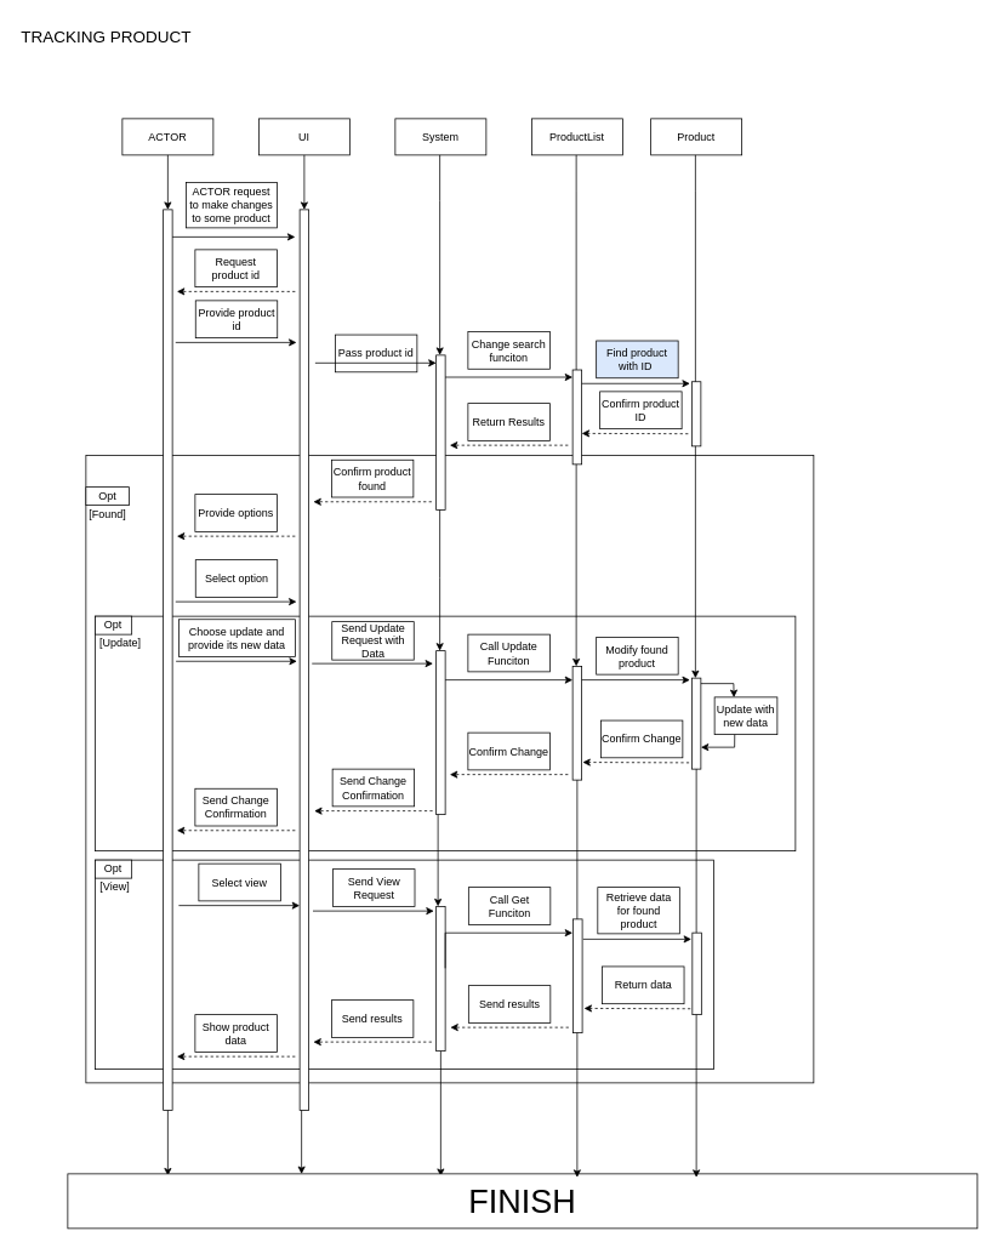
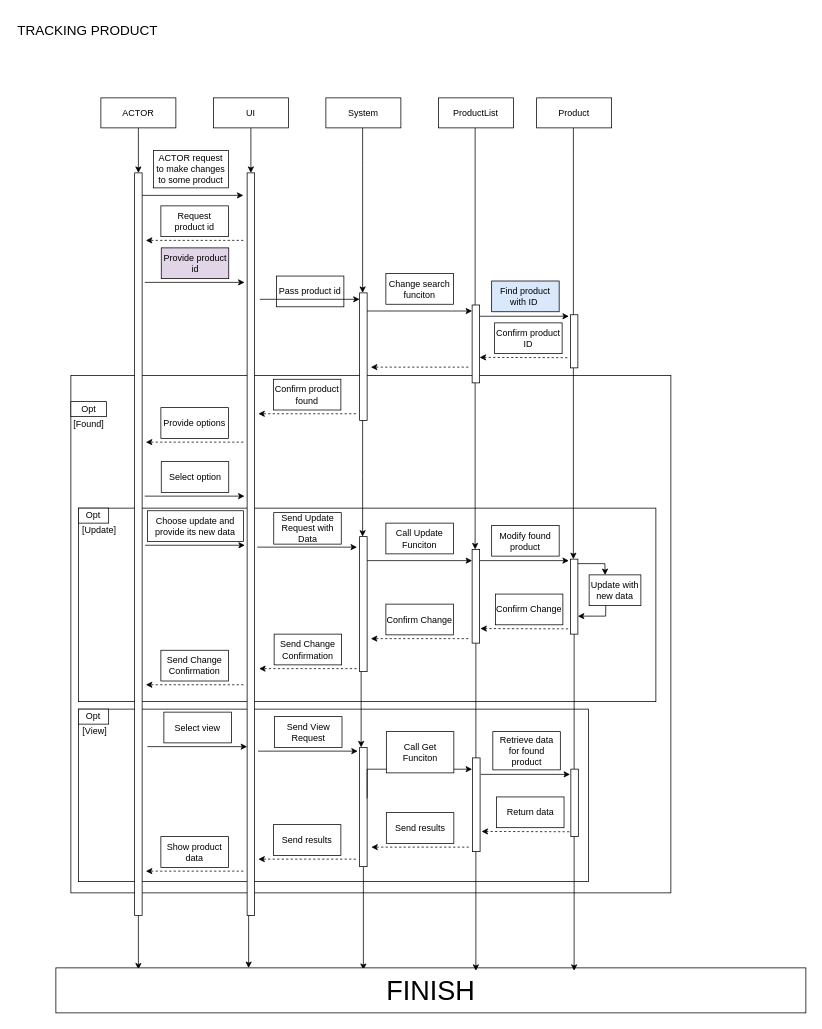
  <mxCell id="0" />
  <mxCell id="1" parent="0" />
  <mxCell id="2" value="" style="rounded=0;whiteSpace=wrap;html=1;strokeColor=#000000;fillColor=#ffffff;" parent="1" vertex="1"><mxGeometry x="94" y="500" width="800" height="690" as="geometry" /></mxCell>
  <mxCell id="3" value="" style="rounded=0;whiteSpace=wrap;html=1;strokeColor=#000000;fillColor=#ffffff;" parent="1" vertex="1"><mxGeometry x="104" y="945" width="680" height="230" as="geometry" /></mxCell>
  <mxCell id="4" value="" style="rounded=0;whiteSpace=wrap;html=1;strokeColor=#000000;fillColor=#ffffff;" parent="1" vertex="1"><mxGeometry x="104" y="677" width="770" height="258" as="geometry" /></mxCell>
  <mxCell id="5" value="Opt" style="rounded=0;whiteSpace=wrap;html=1;strokeColor=#000000;fillColor=#ffffff;" parent="1" vertex="1"><mxGeometry x="94" y="535" width="47.596" height="20" as="geometry" /></mxCell>
  <mxCell id="6" value="[Found]" style="text;html=1;strokeColor=none;fillColor=none;align=center;verticalAlign=middle;whiteSpace=wrap;rounded=0;" parent="1" vertex="1"><mxGeometry x="98.76" y="555" width="38.077" height="20" as="geometry" /></mxCell>
  <mxCell id="7" value="" style="endArrow=classic;html=1;dashed=1;" parent="1" edge="1"><mxGeometry width="50" height="50" relative="1" as="geometry"><mxPoint x="474" y="551.17" as="sourcePoint" /><mxPoint x="344" y="551.17" as="targetPoint" /></mxGeometry></mxCell>
  <mxCell id="8" value="Confirm product found" style="rounded=0;whiteSpace=wrap;html=1;strokeColor=#000000;" parent="1" vertex="1"><mxGeometry x="364" y="505.17" width="90" height="41" as="geometry" /></mxCell>
  <mxCell id="9" value="" style="endArrow=classic;html=1;dashed=1;" parent="1" edge="1"><mxGeometry width="50" height="50" relative="1" as="geometry"><mxPoint x="324" y="589" as="sourcePoint" /><mxPoint x="194" y="589" as="targetPoint" /></mxGeometry></mxCell>
  <mxCell id="10" value="Provide options" style="rounded=0;whiteSpace=wrap;html=1;strokeColor=#000000;" parent="1" vertex="1"><mxGeometry x="214" y="543" width="90" height="41" as="geometry" /></mxCell>
  <mxCell id="11" value="Select option" style="rounded=0;whiteSpace=wrap;html=1;strokeColor=#000000;" parent="1" vertex="1"><mxGeometry x="214.5" y="615" width="90" height="41" as="geometry" /></mxCell>
  <mxCell id="12" value="" style="endArrow=classic;html=1;" parent="1" edge="1"><mxGeometry width="50" height="50" relative="1" as="geometry"><mxPoint x="192.5" y="661" as="sourcePoint" /><mxPoint x="325.5" y="661" as="targetPoint" /></mxGeometry></mxCell>
  <mxCell id="13" style="edgeStyle=orthogonalEdgeStyle;rounded=0;orthogonalLoop=1;jettySize=auto;html=1;exitX=0.5;exitY=1;exitDx=0;exitDy=0;entryX=0.11;entryY=0.035;entryDx=0;entryDy=0;entryPerimeter=0;" parent="1" source="24" target="34" edge="1"><mxGeometry relative="1" as="geometry"><mxPoint x="184" y="840" as="targetPoint" /></mxGeometry></mxCell>
  <mxCell id="14" value="&lt;div&gt;ACTOR&lt;/div&gt;" style="rounded=0;whiteSpace=wrap;html=1;" parent="1" vertex="1"><mxGeometry x="134" y="130" width="100" height="40" as="geometry" /></mxCell>
  <mxCell id="15" style="edgeStyle=orthogonalEdgeStyle;rounded=0;orthogonalLoop=1;jettySize=auto;html=1;exitX=0.5;exitY=1;exitDx=0;exitDy=0;entryX=0.257;entryY=0.003;entryDx=0;entryDy=0;entryPerimeter=0;" parent="1" source="25" target="34" edge="1"><mxGeometry relative="1" as="geometry"><mxPoint x="337" y="1048" as="targetPoint" /><Array as="points"><mxPoint x="331" y="750" /></Array></mxGeometry></mxCell>
  <mxCell id="16" value="UI" style="rounded=0;whiteSpace=wrap;html=1;" parent="1" vertex="1"><mxGeometry x="284" y="130" width="100" height="40" as="geometry" /></mxCell>
  <mxCell id="17" style="edgeStyle=orthogonalEdgeStyle;rounded=0;orthogonalLoop=1;jettySize=auto;html=1;entryX=0.41;entryY=0.046;entryDx=0;entryDy=0;entryPerimeter=0;" parent="1" source="54" target="34" edge="1"><mxGeometry relative="1" as="geometry"><mxPoint x="484" y="840" as="targetPoint" /></mxGeometry></mxCell>
  <mxCell id="18" value="&lt;div&gt;System&lt;/div&gt;" style="rounded=0;whiteSpace=wrap;html=1;" parent="1" vertex="1"><mxGeometry x="434" y="130" width="100" height="40" as="geometry" /></mxCell>
  <mxCell id="19" style="edgeStyle=orthogonalEdgeStyle;rounded=0;orthogonalLoop=1;jettySize=auto;html=1;exitX=0.5;exitY=1;exitDx=0;exitDy=0;" parent="1" source="14" target="24" edge="1"><mxGeometry relative="1" as="geometry"><mxPoint x="184" y="840" as="targetPoint" /><mxPoint x="184" y="170" as="sourcePoint" /></mxGeometry></mxCell>
  <mxCell id="20" style="edgeStyle=orthogonalEdgeStyle;rounded=0;orthogonalLoop=1;jettySize=auto;html=1;exitX=0.5;exitY=1;exitDx=0;exitDy=0;" parent="1" source="16" target="25" edge="1"><mxGeometry relative="1" as="geometry"><mxPoint x="334" y="840" as="targetPoint" /><mxPoint x="334" y="170" as="sourcePoint" /></mxGeometry></mxCell>
  <mxCell id="21" value="" style="rounded=0;whiteSpace=wrap;html=1;" parent="1" vertex="1"><mxGeometry x="479" y="390" width="10" height="170" as="geometry" /></mxCell>
  <mxCell id="22" style="edgeStyle=orthogonalEdgeStyle;rounded=0;orthogonalLoop=1;jettySize=auto;html=1;" parent="1" source="18" target="21" edge="1"><mxGeometry relative="1" as="geometry"><mxPoint x="484" y="840" as="targetPoint" /><mxPoint x="484" y="170" as="sourcePoint" /><Array as="points"><mxPoint x="483" y="220" /><mxPoint x="483" y="220" /></Array></mxGeometry></mxCell>
  <mxCell id="23" value="&lt;div&gt;&lt;br&gt;&lt;/div&gt;&lt;div&gt;&lt;br&gt;&lt;/div&gt;" style="text;html=1;align=center;verticalAlign=middle;resizable=0;points=[];autosize=1;" parent="1" vertex="1"><mxGeometry x="214" y="740" width="20" height="30" as="geometry" /></mxCell>
  <mxCell id="24" value="" style="rounded=0;whiteSpace=wrap;html=1;" parent="1" vertex="1"><mxGeometry x="179" y="230" width="10" height="990" as="geometry" /></mxCell>
  <mxCell id="25" value="" style="rounded=0;whiteSpace=wrap;html=1;" parent="1" vertex="1"><mxGeometry x="329" y="230" width="10" height="990" as="geometry" /></mxCell>
  <mxCell id="26" value="" style="endArrow=classic;html=1;" parent="1" edge="1"><mxGeometry width="50" height="50" relative="1" as="geometry"><mxPoint x="189" y="260" as="sourcePoint" /><mxPoint x="324" y="260" as="targetPoint" /></mxGeometry></mxCell>
- <mxCell id="27" value="Provide product id" style="rounded=0;whiteSpace=wrap;html=1;strokeColor=#000000;" parent="1" vertex="1"><mxGeometry x="214.5" y="330" width="90" height="41" as="geometry" /></mxCell>
+ <mxCell id="27" value="Provide product id" style="rounded=0;whiteSpace=wrap;html=1;strokeColor=#000000;fillColor=#e1d5e7;" parent="1" vertex="1"><mxGeometry x="214.5" y="330" width="90" height="41" as="geometry" /></mxCell>
  <mxCell id="28" value="" style="endArrow=classic;html=1;" parent="1" edge="1"><mxGeometry width="50" height="50" relative="1" as="geometry"><mxPoint x="192.5" y="376" as="sourcePoint" /><mxPoint x="325.5" y="376" as="targetPoint" /></mxGeometry></mxCell>
  <mxCell id="29" value="ACTOR request to make changes to some product" style="rounded=0;whiteSpace=wrap;html=1;strokeColor=#000000;" parent="1" vertex="1"><mxGeometry x="204" y="200" width="100" height="50" as="geometry" /></mxCell>
  <mxCell id="30" value="&lt;div&gt;ProductList&lt;/div&gt;" style="rounded=0;whiteSpace=wrap;html=1;" parent="1" vertex="1"><mxGeometry x="584" y="130" width="100" height="40" as="geometry" /></mxCell>
  <mxCell id="31" style="edgeStyle=orthogonalEdgeStyle;rounded=0;orthogonalLoop=1;jettySize=auto;html=1;" parent="1" source="30" target="46" edge="1"><mxGeometry relative="1" as="geometry"><mxPoint x="634" y="840" as="targetPoint" /><mxPoint x="634" y="170" as="sourcePoint" /><Array as="points"><mxPoint x="633" y="210" /><mxPoint x="633" y="210" /></Array></mxGeometry></mxCell>
  <mxCell id="32" value="" style="endArrow=classic;html=1;dashed=1;" parent="1" edge="1"><mxGeometry width="50" height="50" relative="1" as="geometry"><mxPoint x="324" y="320" as="sourcePoint" /><mxPoint x="194" y="320" as="targetPoint" /></mxGeometry></mxCell>
  <mxCell id="33" value="Request product id" style="rounded=0;whiteSpace=wrap;html=1;strokeColor=#000000;" parent="1" vertex="1"><mxGeometry x="214" y="274" width="90" height="41" as="geometry" /></mxCell>
  <mxCell id="34" value="&lt;font style=&quot;font-size: 36px&quot;&gt;FINISH&lt;/font&gt;" style="rounded=0;whiteSpace=wrap;html=1;fillColor=#ffffff;strokeColor=#000000;" parent="1" vertex="1"><mxGeometry x="74" y="1290" width="1000" height="60" as="geometry" /></mxCell>
  <mxCell id="35" value="Pass product id" style="rounded=0;whiteSpace=wrap;html=1;strokeColor=#000000;" parent="1" vertex="1"><mxGeometry x="368" y="367.57" width="90" height="41" as="geometry" /></mxCell>
  <mxCell id="36" value="" style="endArrow=classic;html=1;" parent="1" edge="1"><mxGeometry width="50" height="50" relative="1" as="geometry"><mxPoint x="346" y="398.57" as="sourcePoint" /><mxPoint x="479" y="398.57" as="targetPoint" /></mxGeometry></mxCell>
  <mxCell id="37" value="" style="rounded=0;whiteSpace=wrap;html=1;" parent="1" vertex="1"><mxGeometry x="479" y="715" width="10" height="180" as="geometry" /></mxCell>
  <mxCell id="38" style="edgeStyle=orthogonalEdgeStyle;rounded=0;orthogonalLoop=1;jettySize=auto;html=1;" parent="1" edge="1"><mxGeometry relative="1" as="geometry"><mxPoint x="483" y="715" as="targetPoint" /><mxPoint x="483" y="560" as="sourcePoint" /><Array as="points"><mxPoint x="483" y="635" /></Array></mxGeometry></mxCell>
  <mxCell id="39" value="Send Update Request with Data" style="rounded=0;whiteSpace=wrap;html=1;strokeColor=#000000;" parent="1" vertex="1"><mxGeometry x="364.5" y="683" width="90" height="42" as="geometry" /></mxCell>
  <mxCell id="40" value="" style="endArrow=classic;html=1;" parent="1" edge="1"><mxGeometry width="50" height="50" relative="1" as="geometry"><mxPoint x="342.5" y="729" as="sourcePoint" /><mxPoint x="475.5" y="729" as="targetPoint" /></mxGeometry></mxCell>
  <mxCell id="41" style="edgeStyle=orthogonalEdgeStyle;rounded=0;orthogonalLoop=1;jettySize=auto;html=1;" parent="1" edge="1"><mxGeometry relative="1" as="geometry"><Array as="points"><mxPoint x="489" y="747" /></Array><mxPoint x="489" y="747" as="sourcePoint" /><mxPoint x="629" y="747" as="targetPoint" /></mxGeometry></mxCell>
  <mxCell id="42" value="" style="endArrow=classic;html=1;dashed=1;" parent="1" edge="1"><mxGeometry width="50" height="50" relative="1" as="geometry"><mxPoint x="475" y="891" as="sourcePoint" /><mxPoint x="345" y="891" as="targetPoint" /></mxGeometry></mxCell>
  <mxCell id="43" value="Send Change Confirmation" style="rounded=0;whiteSpace=wrap;html=1;strokeColor=#000000;" parent="1" vertex="1"><mxGeometry x="365" y="845" width="90" height="41" as="geometry" /></mxCell>
  <mxCell id="44" value="Opt" style="rounded=0;whiteSpace=wrap;html=1;strokeColor=#000000;fillColor=#ffffff;" parent="1" vertex="1"><mxGeometry x="104" y="677" width="40.385" height="20" as="geometry" /></mxCell>
  <mxCell id="45" value="[Update]" style="text;html=1;strokeColor=none;fillColor=none;align=center;verticalAlign=middle;whiteSpace=wrap;rounded=0;" parent="1" vertex="1"><mxGeometry x="104.04" y="697" width="55.96" height="20" as="geometry" /></mxCell>
  <mxCell id="46" value="" style="rounded=0;whiteSpace=wrap;html=1;" parent="1" vertex="1"><mxGeometry x="629" y="732" width="10" height="125" as="geometry" /></mxCell>
  <mxCell id="47" value="Call Update Funciton" style="rounded=0;whiteSpace=wrap;html=1;strokeColor=#000000;" parent="1" vertex="1"><mxGeometry x="514" y="697" width="90" height="41" as="geometry" /></mxCell>
  <mxCell id="48" value="" style="endArrow=classic;html=1;dashed=1;" parent="1" edge="1"><mxGeometry width="50" height="50" relative="1" as="geometry"><mxPoint x="624" y="851" as="sourcePoint" /><mxPoint x="494" y="851" as="targetPoint" /></mxGeometry></mxCell>
  <mxCell id="49" value="Confirm Change" style="rounded=0;whiteSpace=wrap;html=1;strokeColor=#000000;" parent="1" vertex="1"><mxGeometry x="514" y="805" width="90" height="41" as="geometry" /></mxCell>
  <mxCell id="50" value="" style="endArrow=classic;html=1;dashed=1;" parent="1" edge="1"><mxGeometry width="50" height="50" relative="1" as="geometry"><mxPoint x="324" y="912.5" as="sourcePoint" /><mxPoint x="194" y="912.5" as="targetPoint" /></mxGeometry></mxCell>
  <mxCell id="51" value="Send Change Confirmation" style="rounded=0;whiteSpace=wrap;html=1;strokeColor=#000000;" parent="1" vertex="1"><mxGeometry x="214" y="866.5" width="90" height="41" as="geometry" /></mxCell>
  <mxCell id="52" value="Send View Request" style="rounded=0;whiteSpace=wrap;html=1;strokeColor=#000000;" parent="1" vertex="1"><mxGeometry x="365.5" y="955" width="90" height="41" as="geometry" /></mxCell>
  <mxCell id="53" value="" style="endArrow=classic;html=1;" parent="1" edge="1"><mxGeometry width="50" height="50" relative="1" as="geometry"><mxPoint x="343.5" y="1001" as="sourcePoint" /><mxPoint x="476.5" y="1001" as="targetPoint" /></mxGeometry></mxCell>
  <mxCell id="54" value="" style="rounded=0;whiteSpace=wrap;html=1;" parent="1" vertex="1"><mxGeometry x="479" y="996" width="10" height="159" as="geometry" /></mxCell>
  <mxCell id="55" style="edgeStyle=orthogonalEdgeStyle;rounded=0;orthogonalLoop=1;jettySize=auto;html=1;" parent="1" source="37" edge="1"><mxGeometry relative="1" as="geometry"><mxPoint x="481" y="996" as="targetPoint" /><mxPoint x="484" y="915" as="sourcePoint" /><Array as="points"><mxPoint x="481" y="935" /><mxPoint x="481" y="935" /></Array></mxGeometry></mxCell>
  <mxCell id="56" style="edgeStyle=orthogonalEdgeStyle;rounded=0;orthogonalLoop=1;jettySize=auto;html=1;entryX=0.56;entryY=0.065;entryDx=0;entryDy=0;entryPerimeter=0;" parent="1" source="46" target="34" edge="1"><mxGeometry relative="1" as="geometry"><mxPoint x="634" y="994.706" as="targetPoint" /></mxGeometry></mxCell>
  <mxCell id="57" value="Opt" style="rounded=0;whiteSpace=wrap;html=1;strokeColor=#000000;fillColor=#ffffff;" parent="1" vertex="1"><mxGeometry x="104" y="945" width="40.385" height="20" as="geometry" /></mxCell>
  <mxCell id="58" value="[View]" style="text;html=1;strokeColor=none;fillColor=none;align=center;verticalAlign=middle;whiteSpace=wrap;rounded=0;" parent="1" vertex="1"><mxGeometry x="108.04" y="965" width="35.96" height="20" as="geometry" /></mxCell>
  <mxCell id="59" style="edgeStyle=orthogonalEdgeStyle;rounded=0;orthogonalLoop=1;jettySize=auto;html=1;exitX=0.995;exitY=0.352;exitDx=0;exitDy=0;exitPerimeter=0;" parent="1" edge="1"><mxGeometry relative="1" as="geometry"><Array as="points"><mxPoint x="488.62" y="1025" /></Array><mxPoint x="488.973" y="1063.941" as="sourcePoint" /><mxPoint x="628.973" y="1025.118" as="targetPoint" /></mxGeometry></mxCell>
- <mxCell id="60" value="Call Get Funciton" style="rounded=0;whiteSpace=wrap;html=1;strokeColor=#000000;" parent="1" vertex="1"><mxGeometry x="514.62" y="975" width="90" height="41" as="geometry" /></mxCell>
+ <mxCell id="60" value="Call Get Funciton" style="rounded=0;whiteSpace=wrap;html=1;strokeColor=#000000;" parent="1" vertex="1"><mxGeometry x="514.62" y="975" width="90" height="55" as="geometry" /></mxCell>
  <mxCell id="61" value="" style="endArrow=classic;html=1;dashed=1;" parent="1" edge="1"><mxGeometry width="50" height="50" relative="1" as="geometry"><mxPoint x="624.62" y="1129" as="sourcePoint" /><mxPoint x="494.62" y="1129" as="targetPoint" /></mxGeometry></mxCell>
  <mxCell id="62" value="Send results" style="rounded=0;whiteSpace=wrap;html=1;strokeColor=#000000;" parent="1" vertex="1"><mxGeometry x="514.62" y="1083" width="90" height="41" as="geometry" /></mxCell>
  <mxCell id="63" value="" style="rounded=0;whiteSpace=wrap;html=1;" parent="1" vertex="1"><mxGeometry x="629.62" y="1010" width="10" height="125" as="geometry" /></mxCell>
  <mxCell id="64" value="" style="endArrow=classic;html=1;dashed=1;" parent="1" edge="1"><mxGeometry width="50" height="50" relative="1" as="geometry"><mxPoint x="474" y="1145" as="sourcePoint" /><mxPoint x="344" y="1145" as="targetPoint" /></mxGeometry></mxCell>
  <mxCell id="65" value="Send results" style="rounded=0;whiteSpace=wrap;html=1;strokeColor=#000000;" parent="1" vertex="1"><mxGeometry x="364" y="1099" width="90" height="41" as="geometry" /></mxCell>
  <mxCell id="66" value="" style="endArrow=classic;html=1;dashed=1;" parent="1" edge="1"><mxGeometry width="50" height="50" relative="1" as="geometry"><mxPoint x="324" y="1161" as="sourcePoint" /><mxPoint x="194" y="1161" as="targetPoint" /></mxGeometry></mxCell>
  <mxCell id="67" value="Show product data" style="rounded=0;whiteSpace=wrap;html=1;strokeColor=#000000;" parent="1" vertex="1"><mxGeometry x="214" y="1115" width="90" height="41" as="geometry" /></mxCell>
  <mxCell id="68" value="Select view" style="rounded=0;whiteSpace=wrap;html=1;strokeColor=#000000;" vertex="1" parent="1"><mxGeometry x="218" y="949" width="90" height="41" as="geometry" /></mxCell>
  <mxCell id="69" value="" style="endArrow=classic;html=1;" edge="1" parent="1"><mxGeometry width="50" height="50" relative="1" as="geometry"><mxPoint x="196" y="995" as="sourcePoint" /><mxPoint x="329" y="995" as="targetPoint" /></mxGeometry></mxCell>
  <mxCell id="70" value="Choose update and provide its new data" style="rounded=0;whiteSpace=wrap;html=1;strokeColor=#000000;" vertex="1" parent="1"><mxGeometry x="196" y="680.5" width="128" height="41" as="geometry" /></mxCell>
  <mxCell id="71" value="" style="endArrow=classic;html=1;" edge="1" parent="1"><mxGeometry width="50" height="50" relative="1" as="geometry"><mxPoint x="193" y="726.5" as="sourcePoint" /><mxPoint x="326" y="726.5" as="targetPoint" /></mxGeometry></mxCell>
  <mxCell id="72" value="&lt;div&gt;Product&lt;/div&gt;" style="rounded=0;whiteSpace=wrap;html=1;" vertex="1" parent="1"><mxGeometry x="715" y="130" width="100" height="40" as="geometry" /></mxCell>
  <mxCell id="73" style="edgeStyle=orthogonalEdgeStyle;rounded=0;orthogonalLoop=1;jettySize=auto;html=1;" edge="1" parent="1" source="72" target="74"><mxGeometry relative="1" as="geometry"><mxPoint x="765" y="840" as="targetPoint" /><mxPoint x="765" y="170" as="sourcePoint" /><Array as="points"><mxPoint x="764" y="210" /><mxPoint x="764" y="210" /></Array></mxGeometry></mxCell>
  <mxCell id="74" value="" style="rounded=0;whiteSpace=wrap;html=1;" vertex="1" parent="1"><mxGeometry x="760" y="745" width="10" height="100" as="geometry" /></mxCell>
  <mxCell id="75" style="edgeStyle=none;rounded=0;orthogonalLoop=1;jettySize=auto;html=1;exitX=0.322;exitY=0.965;exitDx=0;exitDy=0;exitPerimeter=0;" edge="1" parent="1" source="77"><mxGeometry relative="1" as="geometry"><mxPoint x="770" y="821" as="targetPoint" /><Array as="points"><mxPoint x="807" y="821" /></Array></mxGeometry></mxCell>
  <mxCell id="76" style="edgeStyle=none;rounded=0;orthogonalLoop=1;jettySize=auto;html=1;entryX=0.309;entryY=0.005;entryDx=0;entryDy=0;entryPerimeter=0;" edge="1" parent="1" target="77"><mxGeometry relative="1" as="geometry"><mxPoint x="815" y="761" as="targetPoint" /><mxPoint x="770" y="751" as="sourcePoint" /><Array as="points"><mxPoint x="806" y="751" /></Array></mxGeometry></mxCell>
  <mxCell id="77" value="Update with new data" style="rounded=0;whiteSpace=wrap;html=1;strokeColor=#000000;" vertex="1" parent="1"><mxGeometry x="785" y="766" width="69" height="41" as="geometry" /></mxCell>
  <mxCell id="78" style="edgeStyle=orthogonalEdgeStyle;rounded=0;orthogonalLoop=1;jettySize=auto;html=1;entryX=0.56;entryY=0.065;entryDx=0;entryDy=0;entryPerimeter=0;" edge="1" parent="1" source="74"><mxGeometry relative="1" as="geometry"><mxPoint x="765" y="1293.9" as="targetPoint" /></mxGeometry></mxCell>
  <mxCell id="79" value="" style="rounded=0;whiteSpace=wrap;html=1;" vertex="1" parent="1"><mxGeometry x="760.62" y="1025" width="10" height="90" as="geometry" /></mxCell>
  <mxCell id="80" style="edgeStyle=orthogonalEdgeStyle;rounded=0;orthogonalLoop=1;jettySize=auto;html=1;" edge="1" parent="1"><mxGeometry relative="1" as="geometry"><Array as="points"><mxPoint x="639" y="747" /></Array><mxPoint x="639" y="747" as="sourcePoint" /><mxPoint x="758" y="747" as="targetPoint" /></mxGeometry></mxCell>
  <mxCell id="81" value="Modify found product" style="rounded=0;whiteSpace=wrap;html=1;strokeColor=#000000;" vertex="1" parent="1"><mxGeometry x="655.05" y="700" width="90" height="41" as="geometry" /></mxCell>
  <mxCell id="82" value="" style="endArrow=classic;html=1;dashed=1;" edge="1" parent="1"><mxGeometry width="50" height="50" relative="1" as="geometry"><mxPoint x="757" y="838" as="sourcePoint" /><mxPoint x="640" y="837.58" as="targetPoint" /></mxGeometry></mxCell>
  <mxCell id="83" value="Confirm Change" style="rounded=0;whiteSpace=wrap;html=1;strokeColor=#000000;" vertex="1" parent="1"><mxGeometry x="660" y="791.58" width="90" height="41" as="geometry" /></mxCell>
  <mxCell id="84" style="edgeStyle=orthogonalEdgeStyle;rounded=0;orthogonalLoop=1;jettySize=auto;html=1;" edge="1" parent="1"><mxGeometry relative="1" as="geometry"><Array as="points"><mxPoint x="640.55" y="1032" /></Array><mxPoint x="640.55" y="1032" as="sourcePoint" /><mxPoint x="759.55" y="1032" as="targetPoint" /></mxGeometry></mxCell>
  <mxCell id="85" value="Retrieve data for found product" style="rounded=0;whiteSpace=wrap;html=1;strokeColor=#000000;" vertex="1" parent="1"><mxGeometry x="656.6" y="975" width="90" height="51" as="geometry" /></mxCell>
  <mxCell id="86" value="" style="endArrow=classic;html=1;dashed=1;" edge="1" parent="1"><mxGeometry width="50" height="50" relative="1" as="geometry"><mxPoint x="758.55" y="1108.5" as="sourcePoint" /><mxPoint x="641.55" y="1108.08" as="targetPoint" /></mxGeometry></mxCell>
  <mxCell id="87" value="Return data" style="rounded=0;whiteSpace=wrap;html=1;strokeColor=#000000;" vertex="1" parent="1"><mxGeometry x="661.55" y="1062.08" width="90" height="41" as="geometry" /></mxCell>
  <mxCell id="88" value="" style="rounded=0;whiteSpace=wrap;html=1;" vertex="1" parent="1"><mxGeometry x="629" y="406.17" width="10" height="103.83" as="geometry" /></mxCell>
  <mxCell id="89" value="" style="rounded=0;whiteSpace=wrap;html=1;" vertex="1" parent="1"><mxGeometry x="760" y="419.17" width="10" height="70.83" as="geometry" /></mxCell>
  <mxCell id="90" style="edgeStyle=orthogonalEdgeStyle;rounded=0;orthogonalLoop=1;jettySize=auto;html=1;" edge="1" parent="1"><mxGeometry relative="1" as="geometry"><Array as="points"><mxPoint x="639" y="421.17" /></Array><mxPoint x="639" y="421.17" as="sourcePoint" /><mxPoint x="758" y="421.17" as="targetPoint" /></mxGeometry></mxCell>
  <mxCell id="91" value="Find product with ID&amp;nbsp;" style="rounded=0;whiteSpace=wrap;html=1;strokeColor=#000000;fillColor=#dae8fc;" vertex="1" parent="1"><mxGeometry x="655.05" y="374.17" width="90" height="41" as="geometry" /></mxCell>
  <mxCell id="92" style="edgeStyle=orthogonalEdgeStyle;rounded=0;orthogonalLoop=1;jettySize=auto;html=1;" edge="1" parent="1"><mxGeometry relative="1" as="geometry"><Array as="points"><mxPoint x="489" y="414.17" /></Array><mxPoint x="489" y="414.17" as="sourcePoint" /><mxPoint x="629" y="414.17" as="targetPoint" /></mxGeometry></mxCell>
  <mxCell id="93" value="Change search funciton" style="rounded=0;whiteSpace=wrap;html=1;strokeColor=#000000;" vertex="1" parent="1"><mxGeometry x="514" y="364.17" width="90" height="41" as="geometry" /></mxCell>
  <mxCell id="94" value="" style="endArrow=classic;html=1;dashed=1;" edge="1" parent="1"><mxGeometry width="50" height="50" relative="1" as="geometry"><mxPoint x="756" y="476.42" as="sourcePoint" /><mxPoint x="639" y="476" as="targetPoint" /></mxGeometry></mxCell>
  <mxCell id="95" value="Confirm product ID" style="rounded=0;whiteSpace=wrap;html=1;strokeColor=#000000;" vertex="1" parent="1"><mxGeometry x="659" y="430" width="90" height="41" as="geometry" /></mxCell>
  <mxCell id="96" value="" style="endArrow=classic;html=1;dashed=1;" edge="1" parent="1"><mxGeometry width="50" height="50" relative="1" as="geometry"><mxPoint x="624" y="489" as="sourcePoint" /><mxPoint x="494" y="489" as="targetPoint" /></mxGeometry></mxCell>
- <mxCell id="97" value="Return Results" style="rounded=0;whiteSpace=wrap;html=1;strokeColor=#000000;" vertex="1" parent="1"><mxGeometry x="514" y="443" width="90" height="41" as="geometry" /></mxCell>
  <mxCell id="98" value="&lt;div&gt;&lt;font style=&quot;font-size: 18px&quot;&gt;TRACKING PRODUCT&lt;/font&gt;&lt;/div&gt;" style="rounded=0;whiteSpace=wrap;html=1;strokeColor=none;align=left;" vertex="1" parent="1"><mxGeometry x="20.67" y="20" width="270" height="40" as="geometry" /></mxCell>
